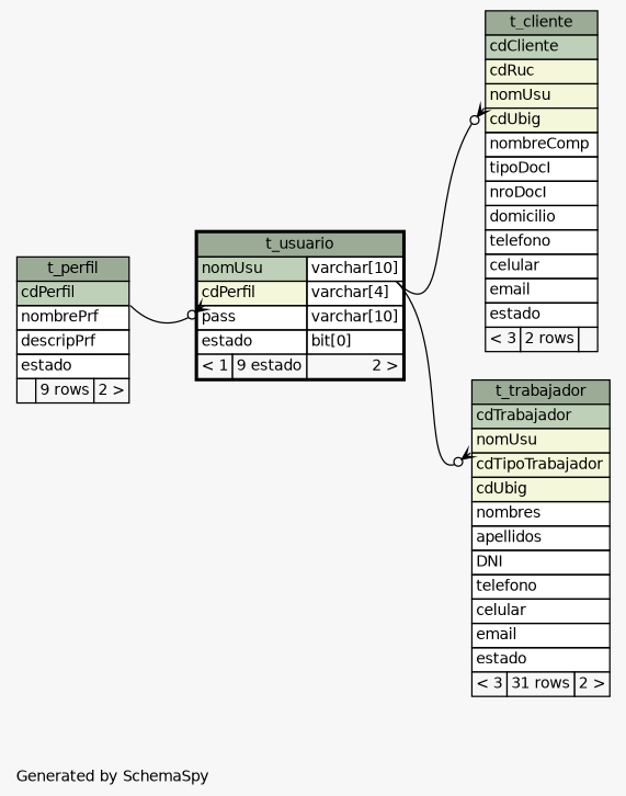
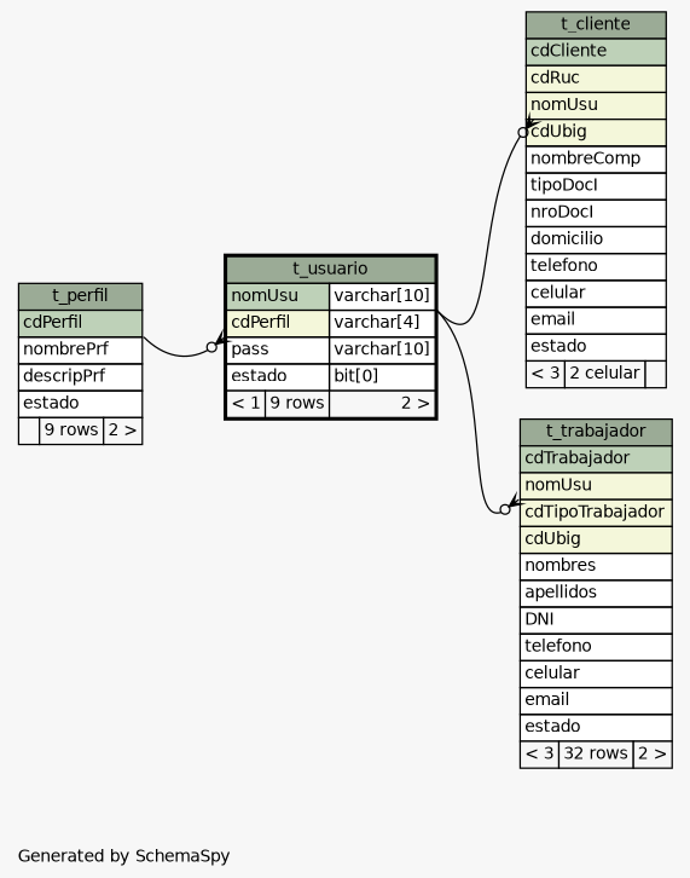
  digraph {
    bgcolor="#f7f7f7"
    fontname=Helvetica
    fontsize=11
    label="\nGenerated by SchemaSpy"
    labeljust=l
    nodesep=0.18
    rankdir=RL
    ranksep=0.46
    node [fontname=Helvetica fontsize=11 shape=plaintext]
    edge [arrowhead=none arrowsize=0.8 arrowtail=crowodot dir=back headport="nomUsu.type:se" tailport="nomUsu:sw"]
-   n1 [label=<     <TABLE BORDER="0" CELLBORDER="1" CELLSPACING="0" BGCOLOR="#ffffff">       <TR><TD COLSPAN="3" BGCOLOR="#9bab96" ALIGN="CENTER">t_cliente</TD></TR>       <TR><TD PORT="cdCliente" COLSPAN="3" BGCOLOR="#bed1b8" ALIGN="LEFT">cdCliente</TD></TR>       <TR><TD PORT="cdRuc" COLSPAN="3" BGCOLOR="#f4f7da" ALIGN="LEFT">cdRuc</TD></TR>       <TR><TD PORT="nomUsu" COLSPAN="3" BGCOLOR="#f4f7da" ALIGN="LEFT">nomUsu</TD></TR>       <TR><TD PORT="cdUbig" COLSPAN="3" BGCOLOR="#f4f7da" ALIGN="LEFT">cdUbig</TD></TR>       <TR><TD PORT="nombreComp" COLSPAN="3" ALIGN="LEFT">nombreComp</TD></TR>       <TR><TD PORT="tipoDocI" COLSPAN="3" ALIGN="LEFT">tipoDocI</TD></TR>       <TR><TD PORT="nroDocI" COLSPAN="3" ALIGN="LEFT">nroDocI</TD></TR>       <TR><TD PORT="domicilio" COLSPAN="3" ALIGN="LEFT">domicilio</TD></TR>       <TR><TD PORT="telefono" COLSPAN="3" ALIGN="LEFT">telefono</TD></TR>       <TR><TD PORT="celular" COLSPAN="3" ALIGN="LEFT">celular</TD></TR>       <TR><TD PORT="email" COLSPAN="3" ALIGN="LEFT">email</TD></TR>       <TR><TD PORT="estado" COLSPAN="3" ALIGN="LEFT">estado</TD></TR>       <TR><TD ALIGN="LEFT" BGCOLOR="#f7f7f7">&lt; 3</TD><TD ALIGN="RIGHT" BGCOLOR="#f7f7f7">2 rows</TD><TD ALIGN="RIGHT" BGCOLOR="#f7f7f7">  </TD></TR>     </TABLE>>]
-   n2 [label=<     <TABLE BORDER="2" CELLBORDER="1" CELLSPACING="0" BGCOLOR="#ffffff">       <TR><TD COLSPAN="3" BGCOLOR="#9bab96" ALIGN="CENTER">t_usuario</TD></TR>       <TR><TD PORT="nomUsu" COLSPAN="2" BGCOLOR="#bed1b8" ALIGN="LEFT">nomUsu</TD><TD PORT="nomUsu.type" ALIGN="LEFT">varchar[10]</TD></TR>       <TR><TD PORT="cdPerfil" COLSPAN="2" BGCOLOR="#f4f7da" ALIGN="LEFT">cdPerfil</TD><TD PORT="cdPerfil.type" ALIGN="LEFT">varchar[4]</TD></TR>       <TR><TD PORT="pass" COLSPAN="2" ALIGN="LEFT">pass</TD><TD PORT="pass.type" ALIGN="LEFT">varchar[10]</TD></TR>       <TR><TD PORT="estado" COLSPAN="2" ALIGN="LEFT">estado</TD><TD PORT="estado.type" ALIGN="LEFT">bit[0]</TD></TR>       <TR><TD ALIGN="LEFT" BGCOLOR="#f7f7f7">&lt; 1</TD><TD ALIGN="RIGHT" BGCOLOR="#f7f7f7">9 estado</TD><TD ALIGN="RIGHT" BGCOLOR="#f7f7f7">2 &gt;</TD></TR>     </TABLE>>]
+   n1 [label=<     <TABLE BORDER="0" CELLBORDER="1" CELLSPACING="0" BGCOLOR="#ffffff">       <TR><TD COLSPAN="3" BGCOLOR="#9bab96" ALIGN="CENTER">t_cliente</TD></TR>       <TR><TD PORT="cdCliente" COLSPAN="3" BGCOLOR="#bed1b8" ALIGN="LEFT">cdCliente</TD></TR>       <TR><TD PORT="cdRuc" COLSPAN="3" BGCOLOR="#f4f7da" ALIGN="LEFT">cdRuc</TD></TR>       <TR><TD PORT="nomUsu" COLSPAN="3" BGCOLOR="#f4f7da" ALIGN="LEFT">nomUsu</TD></TR>       <TR><TD PORT="cdUbig" COLSPAN="3" BGCOLOR="#f4f7da" ALIGN="LEFT">cdUbig</TD></TR>       <TR><TD PORT="nombreComp" COLSPAN="3" ALIGN="LEFT">nombreComp</TD></TR>       <TR><TD PORT="tipoDocI" COLSPAN="3" ALIGN="LEFT">tipoDocI</TD></TR>       <TR><TD PORT="nroDocI" COLSPAN="3" ALIGN="LEFT">nroDocI</TD></TR>       <TR><TD PORT="domicilio" COLSPAN="3" ALIGN="LEFT">domicilio</TD></TR>       <TR><TD PORT="telefono" COLSPAN="3" ALIGN="LEFT">telefono</TD></TR>       <TR><TD PORT="celular" COLSPAN="3" ALIGN="LEFT">celular</TD></TR>       <TR><TD PORT="email" COLSPAN="3" ALIGN="LEFT">email</TD></TR>       <TR><TD PORT="estado" COLSPAN="3" ALIGN="LEFT">estado</TD></TR>       <TR><TD ALIGN="LEFT" BGCOLOR="#f7f7f7">&lt; 3</TD><TD ALIGN="RIGHT" BGCOLOR="#f7f7f7">2 celular</TD><TD ALIGN="RIGHT" BGCOLOR="#f7f7f7">  </TD></TR>     </TABLE>>]
+   n2 [label=<     <TABLE BORDER="2" CELLBORDER="1" CELLSPACING="0" BGCOLOR="#ffffff">       <TR><TD COLSPAN="3" BGCOLOR="#9bab96" ALIGN="CENTER">t_usuario</TD></TR>       <TR><TD PORT="nomUsu" COLSPAN="2" BGCOLOR="#bed1b8" ALIGN="LEFT">nomUsu</TD><TD PORT="nomUsu.type" ALIGN="LEFT">varchar[10]</TD></TR>       <TR><TD PORT="cdPerfil" COLSPAN="2" BGCOLOR="#f4f7da" ALIGN="LEFT">cdPerfil</TD><TD PORT="cdPerfil.type" ALIGN="LEFT">varchar[4]</TD></TR>       <TR><TD PORT="pass" COLSPAN="2" ALIGN="LEFT">pass</TD><TD PORT="pass.type" ALIGN="LEFT">varchar[10]</TD></TR>       <TR><TD PORT="estado" COLSPAN="2" ALIGN="LEFT">estado</TD><TD PORT="estado.type" ALIGN="LEFT">bit[0]</TD></TR>       <TR><TD ALIGN="LEFT" BGCOLOR="#f7f7f7">&lt; 1</TD><TD ALIGN="RIGHT" BGCOLOR="#f7f7f7">9 rows</TD><TD ALIGN="RIGHT" BGCOLOR="#f7f7f7">2 &gt;</TD></TR>     </TABLE>>]
    n3 [label=<     <TABLE BORDER="0" CELLBORDER="1" CELLSPACING="0" BGCOLOR="#ffffff">       <TR><TD COLSPAN="3" BGCOLOR="#9bab96" ALIGN="CENTER">t_perfil</TD></TR>       <TR><TD PORT="cdPerfil" COLSPAN="3" BGCOLOR="#bed1b8" ALIGN="LEFT">cdPerfil</TD></TR>       <TR><TD PORT="nombrePrf" COLSPAN="3" ALIGN="LEFT">nombrePrf</TD></TR>       <TR><TD PORT="descripPrf" COLSPAN="3" ALIGN="LEFT">descripPrf</TD></TR>       <TR><TD PORT="estado" COLSPAN="3" ALIGN="LEFT">estado</TD></TR>       <TR><TD ALIGN="LEFT" BGCOLOR="#f7f7f7">  </TD><TD ALIGN="RIGHT" BGCOLOR="#f7f7f7">9 rows</TD><TD ALIGN="RIGHT" BGCOLOR="#f7f7f7">2 &gt;</TD></TR>     </TABLE>>]
-   n4 [label=<     <TABLE BORDER="0" CELLBORDER="1" CELLSPACING="0" BGCOLOR="#ffffff">       <TR><TD COLSPAN="3" BGCOLOR="#9bab96" ALIGN="CENTER">t_trabajador</TD></TR>       <TR><TD PORT="cdTrabajador" COLSPAN="3" BGCOLOR="#bed1b8" ALIGN="LEFT">cdTrabajador</TD></TR>       <TR><TD PORT="nomUsu" COLSPAN="3" BGCOLOR="#f4f7da" ALIGN="LEFT">nomUsu</TD></TR>       <TR><TD PORT="cdTipoTrabajador" COLSPAN="3" BGCOLOR="#f4f7da" ALIGN="LEFT">cdTipoTrabajador</TD></TR>       <TR><TD PORT="cdUbig" COLSPAN="3" BGCOLOR="#f4f7da" ALIGN="LEFT">cdUbig</TD></TR>       <TR><TD PORT="nombres" COLSPAN="3" ALIGN="LEFT">nombres</TD></TR>       <TR><TD PORT="apellidos" COLSPAN="3" ALIGN="LEFT">apellidos</TD></TR>       <TR><TD PORT="DNI" COLSPAN="3" ALIGN="LEFT">DNI</TD></TR>       <TR><TD PORT="telefono" COLSPAN="3" ALIGN="LEFT">telefono</TD></TR>       <TR><TD PORT="celular" COLSPAN="3" ALIGN="LEFT">celular</TD></TR>       <TR><TD PORT="email" COLSPAN="3" ALIGN="LEFT">email</TD></TR>       <TR><TD PORT="estado" COLSPAN="3" ALIGN="LEFT">estado</TD></TR>       <TR><TD ALIGN="LEFT" BGCOLOR="#f7f7f7">&lt; 3</TD><TD ALIGN="RIGHT" BGCOLOR="#f7f7f7">31 rows</TD><TD ALIGN="RIGHT" BGCOLOR="#f7f7f7">2 &gt;</TD></TR>     </TABLE>>]
+   n4 [label=<     <TABLE BORDER="0" CELLBORDER="1" CELLSPACING="0" BGCOLOR="#ffffff">       <TR><TD COLSPAN="3" BGCOLOR="#9bab96" ALIGN="CENTER">t_trabajador</TD></TR>       <TR><TD PORT="cdTrabajador" COLSPAN="3" BGCOLOR="#bed1b8" ALIGN="LEFT">cdTrabajador</TD></TR>       <TR><TD PORT="nomUsu" COLSPAN="3" BGCOLOR="#f4f7da" ALIGN="LEFT">nomUsu</TD></TR>       <TR><TD PORT="cdTipoTrabajador" COLSPAN="3" BGCOLOR="#f4f7da" ALIGN="LEFT">cdTipoTrabajador</TD></TR>       <TR><TD PORT="cdUbig" COLSPAN="3" BGCOLOR="#f4f7da" ALIGN="LEFT">cdUbig</TD></TR>       <TR><TD PORT="nombres" COLSPAN="3" ALIGN="LEFT">nombres</TD></TR>       <TR><TD PORT="apellidos" COLSPAN="3" ALIGN="LEFT">apellidos</TD></TR>       <TR><TD PORT="DNI" COLSPAN="3" ALIGN="LEFT">DNI</TD></TR>       <TR><TD PORT="telefono" COLSPAN="3" ALIGN="LEFT">telefono</TD></TR>       <TR><TD PORT="celular" COLSPAN="3" ALIGN="LEFT">celular</TD></TR>       <TR><TD PORT="email" COLSPAN="3" ALIGN="LEFT">email</TD></TR>       <TR><TD PORT="estado" COLSPAN="3" ALIGN="LEFT">estado</TD></TR>       <TR><TD ALIGN="LEFT" BGCOLOR="#f7f7f7">&lt; 3</TD><TD ALIGN="RIGHT" BGCOLOR="#f7f7f7">32 rows</TD><TD ALIGN="RIGHT" BGCOLOR="#f7f7f7">2 &gt;</TD></TR>     </TABLE>>]
    n1 -> n2
    n2 -> n3 [headport="cdPerfil:se" tailport="cdPerfil:sw"]
    n4 -> n2
  }
